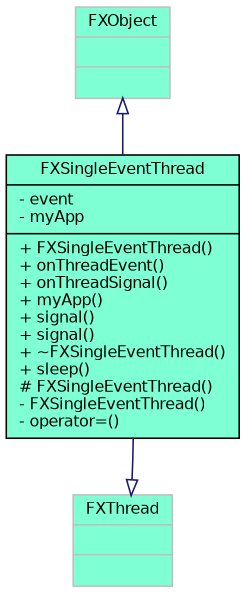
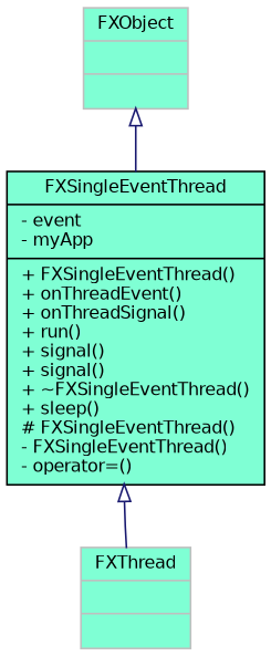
  digraph {
    node [color=grey75 fillcolor=aquamarine fontname=Helvetica fontsize=10 shape=record style=filled]
    edge [arrowtail=onormal color=midnightblue dir=back fontname=Helvetica fontsize=10 labelfontname=Helvetica labelfontsize=10 style=solid]
-   n1 [color=black fontcolor=black height=0.2 label="{FXSingleEventThread\n|- event\l- myApp\l|+ FXSingleEventThread()\l+ onThreadEvent()\l+ onThreadSignal()\l+ myApp()\l+ signal()\l+ signal()\l+ ~FXSingleEventThread()\l+ sleep()\l# FXSingleEventThread()\l- FXSingleEventThread()\l- operator=()\l}" width=0.4]
+   n1 [color=black fontcolor=black height=0.2 label="{FXSingleEventThread\n|- event\l- myApp\l|+ FXSingleEventThread()\l+ onThreadEvent()\l+ onThreadSignal()\l+ run()\l+ signal()\l+ signal()\l+ ~FXSingleEventThread()\l+ sleep()\l# FXSingleEventThread()\l- FXSingleEventThread()\l- operator=()\l}" width=0.4]
    n2 [height=0.2 label="{FXObject\n||}" width=0.4]
    n3 [height=0.2 label="{FXThread\n||}" width=0.4]
    n2 -> n1
-   n3 -> n1
+   n1 -> n3
  }
